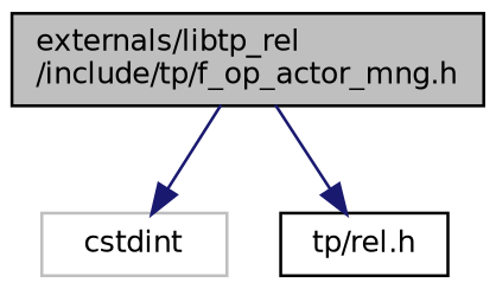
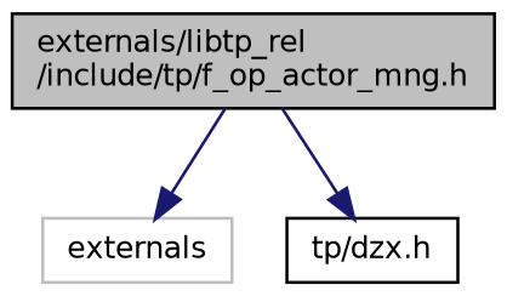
  digraph {
    node [color=black fillcolor=white fontname=Helvetica fontsize=10 shape=record style=filled]
    edge [color=midnightblue fontname=Helvetica fontsize=10 labelfontname=Helvetica labelfontsize=10 style=solid]
    n1 [fillcolor=grey75 fontcolor=black height=0.2 label="externals/libtp_rel\l/include/tp/f_op_actor_mng.h" width=0.4]
-   n2 [color=grey75 height=0.2 label=cstdint width=0.4]
-   n3 [height=0.2 label="tp/rel.h" width=0.4]
+   n2 [color=grey75 height=0.2 label=externals width=0.4]
+   n3 [height=0.2 label="tp/dzx.h" width=0.4]
    n1 -> n2
    n1 -> n3
  }
